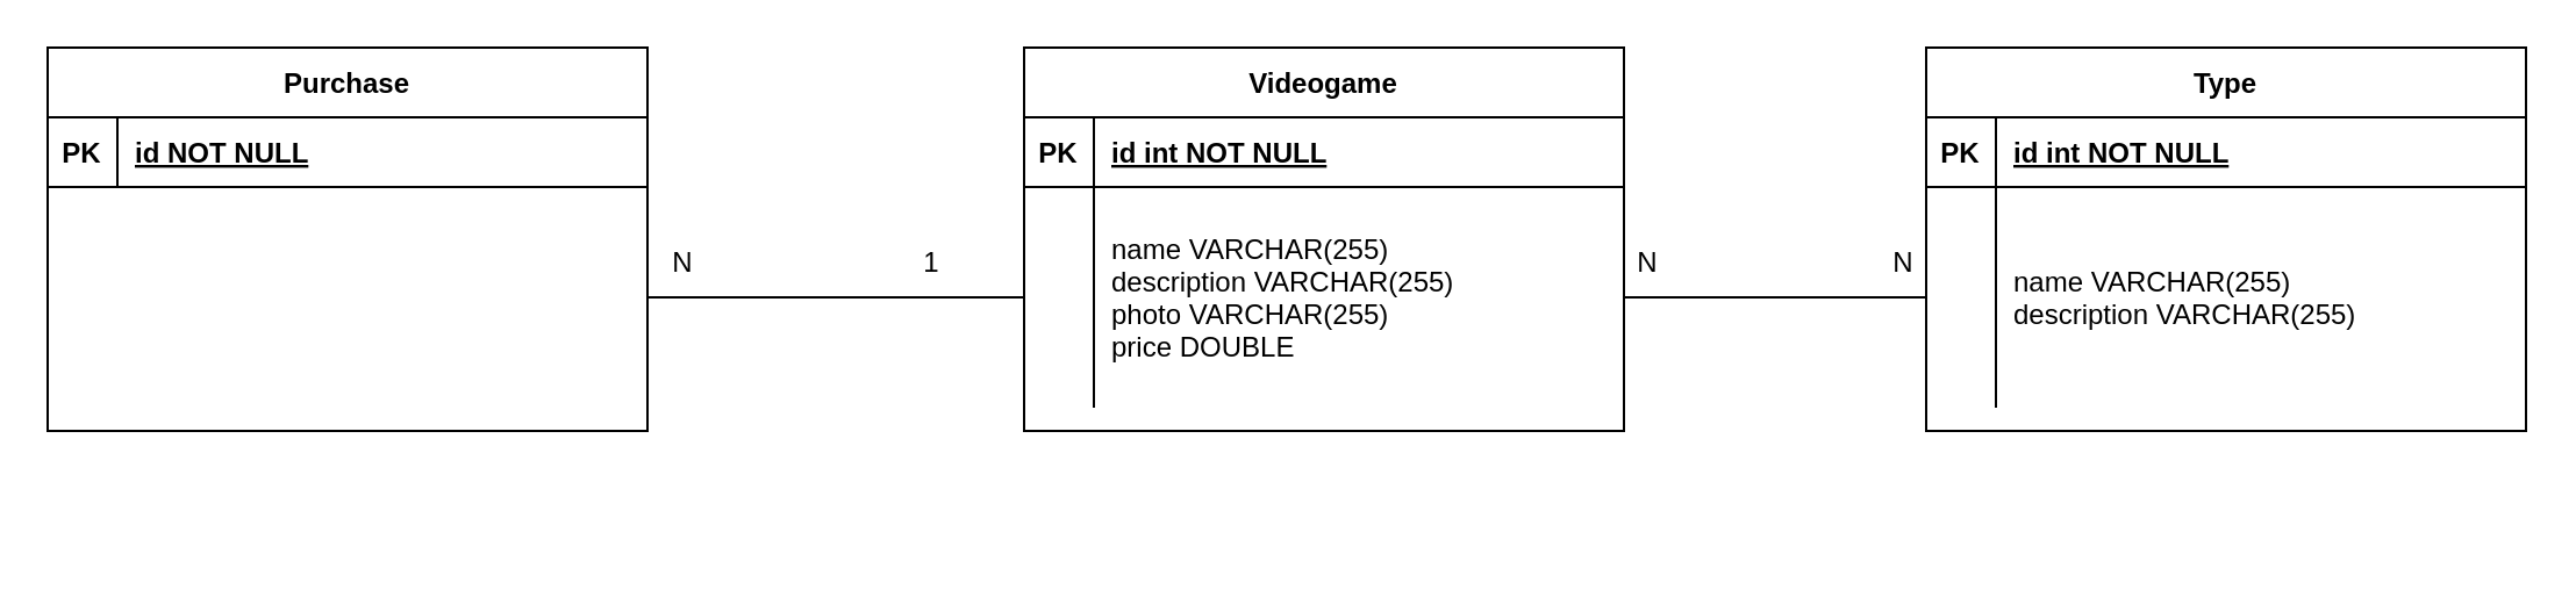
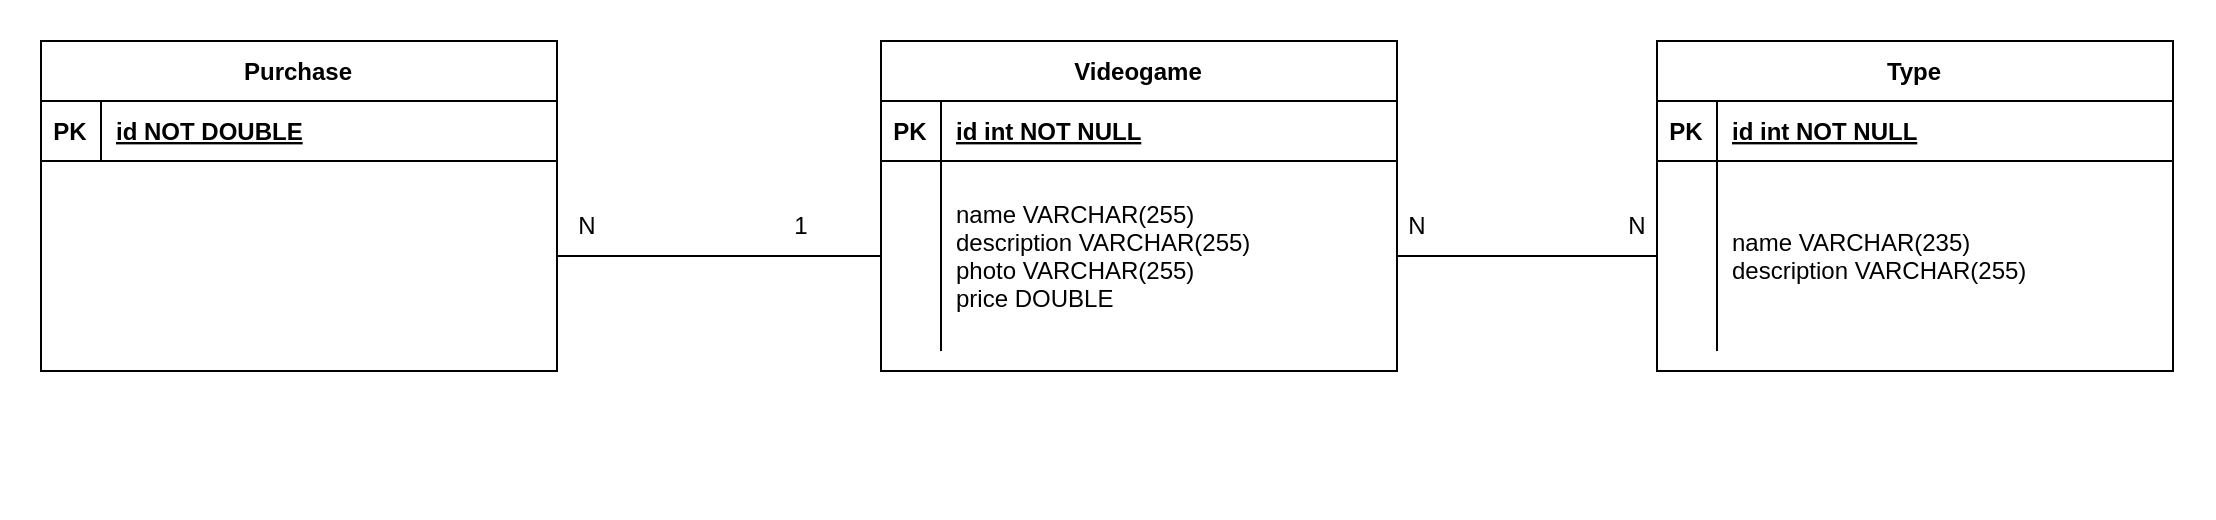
  <mxCell id="0" />
  <mxCell id="1" parent="0" />
  <mxCell id="2" value="Videogame" style="shape=table;startSize=30;container=1;collapsible=1;childLayout=tableLayout;fixedRows=1;rowLines=0;fontStyle=1;align=center;resizeLast=1;" parent="1" vertex="1"><mxGeometry x="440" y="20" width="258" height="165" as="geometry" /></mxCell>
  <mxCell id="3" value="" style="shape=partialRectangle;collapsible=0;dropTarget=0;pointerEvents=0;fillColor=none;points=[[0,0.5],[1,0.5]];portConstraint=eastwest;top=0;left=0;right=0;bottom=1;" parent="2" vertex="1"><mxGeometry y="30" width="258" height="30" as="geometry" /></mxCell>
  <mxCell id="4" value="PK" style="shape=partialRectangle;overflow=hidden;connectable=0;fillColor=none;top=0;left=0;bottom=0;right=0;fontStyle=1;" parent="3" vertex="1"><mxGeometry width="30" height="30" as="geometry"><mxRectangle width="30" height="30" as="alternateBounds" /></mxGeometry></mxCell>
  <mxCell id="5" value="id int NOT NULL " style="shape=partialRectangle;overflow=hidden;connectable=0;fillColor=none;top=0;left=0;bottom=0;right=0;align=left;spacingLeft=6;fontStyle=5;" parent="3" vertex="1"><mxGeometry x="30" width="228" height="30" as="geometry"><mxRectangle width="228" height="30" as="alternateBounds" /></mxGeometry></mxCell>
  <mxCell id="6" value="" style="shape=partialRectangle;collapsible=0;dropTarget=0;pointerEvents=0;fillColor=none;points=[[0,0.5],[1,0.5]];portConstraint=eastwest;top=0;left=0;right=0;bottom=0;" parent="2" vertex="1"><mxGeometry y="60" width="258" height="95" as="geometry" /></mxCell>
  <mxCell id="7" value="" style="shape=partialRectangle;overflow=hidden;connectable=0;fillColor=none;top=0;left=0;bottom=0;right=0;" parent="6" vertex="1"><mxGeometry width="30" height="95" as="geometry"><mxRectangle width="30" height="95" as="alternateBounds" /></mxGeometry></mxCell>
  <mxCell id="8" value="name VARCHAR(255)&#10;description VARCHAR(255)&#10;photo VARCHAR(255)&#10;price DOUBLE" style="shape=partialRectangle;overflow=hidden;connectable=0;fillColor=none;top=0;left=0;bottom=0;right=0;align=left;spacingLeft=6;" parent="6" vertex="1"><mxGeometry x="30" width="228" height="95" as="geometry"><mxRectangle width="228" height="95" as="alternateBounds" /></mxGeometry></mxCell>
  <mxCell id="9" value="Type" style="shape=table;startSize=30;container=1;collapsible=1;childLayout=tableLayout;fixedRows=1;rowLines=0;fontStyle=1;align=center;resizeLast=1;" parent="1" vertex="1"><mxGeometry x="828" y="20" width="258" height="165" as="geometry" /></mxCell>
  <mxCell id="10" value="" style="shape=partialRectangle;collapsible=0;dropTarget=0;pointerEvents=0;fillColor=none;points=[[0,0.5],[1,0.5]];portConstraint=eastwest;top=0;left=0;right=0;bottom=1;" parent="9" vertex="1"><mxGeometry y="30" width="258" height="30" as="geometry" /></mxCell>
  <mxCell id="11" value="PK" style="shape=partialRectangle;overflow=hidden;connectable=0;fillColor=none;top=0;left=0;bottom=0;right=0;fontStyle=1;" parent="10" vertex="1"><mxGeometry width="30" height="30" as="geometry"><mxRectangle width="30" height="30" as="alternateBounds" /></mxGeometry></mxCell>
  <mxCell id="12" value="id int NOT NULL " style="shape=partialRectangle;overflow=hidden;connectable=0;fillColor=none;top=0;left=0;bottom=0;right=0;align=left;spacingLeft=6;fontStyle=5;" parent="10" vertex="1"><mxGeometry x="30" width="228" height="30" as="geometry"><mxRectangle width="228" height="30" as="alternateBounds" /></mxGeometry></mxCell>
  <mxCell id="13" value="" style="shape=partialRectangle;collapsible=0;dropTarget=0;pointerEvents=0;fillColor=none;points=[[0,0.5],[1,0.5]];portConstraint=eastwest;top=0;left=0;right=0;bottom=0;" parent="9" vertex="1"><mxGeometry y="60" width="258" height="95" as="geometry" /></mxCell>
  <mxCell id="14" value="" style="shape=partialRectangle;overflow=hidden;connectable=0;fillColor=none;top=0;left=0;bottom=0;right=0;" parent="13" vertex="1"><mxGeometry width="30" height="95" as="geometry"><mxRectangle width="30" height="95" as="alternateBounds" /></mxGeometry></mxCell>
- <mxCell id="15" value="name VARCHAR(255)&#10;description VARCHAR(255)" style="shape=partialRectangle;overflow=hidden;connectable=0;fillColor=none;top=0;left=0;bottom=0;right=0;align=left;spacingLeft=6;" parent="13" vertex="1"><mxGeometry x="30" width="228" height="95" as="geometry"><mxRectangle width="228" height="95" as="alternateBounds" /></mxGeometry></mxCell>
+ <mxCell id="15" value="name VARCHAR(235)&#10;description VARCHAR(255)" style="shape=partialRectangle;overflow=hidden;connectable=0;fillColor=none;top=0;left=0;bottom=0;right=0;align=left;spacingLeft=6;" parent="13" vertex="1"><mxGeometry x="30" width="228" height="95" as="geometry"><mxRectangle width="228" height="95" as="alternateBounds" /></mxGeometry></mxCell>
  <mxCell id="16" value="" style="resizable=0;html=1;whiteSpace=wrap;align=right;verticalAlign=bottom;" parent="1" connectable="0" vertex="1"><mxGeometry x="330.212" y="237.5" as="geometry"><mxPoint x="-165" y="-13" as="offset" /></mxGeometry></mxCell>
  <mxCell id="17" value="" style="endArrow=none;html=1;rounded=0;exitX=1;exitY=0.5;exitDx=0;exitDy=0;entryX=0;entryY=0.5;entryDx=0;entryDy=0;" parent="1" source="6" target="13" edge="1"><mxGeometry relative="1" as="geometry"><mxPoint x="748" y="130" as="sourcePoint" /><mxPoint x="908" y="130" as="targetPoint" /></mxGeometry></mxCell>
  <mxCell id="18" value="N" style="text;html=1;align=center;verticalAlign=middle;resizable=0;points=[];autosize=1;strokeColor=none;fillColor=none;" parent="1" vertex="1"><mxGeometry x="693" y="98" width="30" height="30" as="geometry" /></mxCell>
  <mxCell id="19" value="N" style="text;html=1;align=center;verticalAlign=middle;resizable=0;points=[];autosize=1;strokeColor=none;fillColor=none;" parent="1" vertex="1"><mxGeometry x="803" y="98" width="30" height="30" as="geometry" /></mxCell>
  <mxCell id="20" value="Purchase" style="shape=table;startSize=30;container=1;collapsible=1;childLayout=tableLayout;fixedRows=1;rowLines=0;fontStyle=1;align=center;resizeLast=1;" parent="1" vertex="1"><mxGeometry x="20" y="20" width="258" height="165" as="geometry" /></mxCell>
  <mxCell id="21" value="" style="shape=partialRectangle;collapsible=0;dropTarget=0;pointerEvents=0;fillColor=none;points=[[0,0.5],[1,0.5]];portConstraint=eastwest;top=0;left=0;right=0;bottom=1;" parent="20" vertex="1"><mxGeometry y="30" width="258" height="30" as="geometry" /></mxCell>
  <mxCell id="22" value="PK" style="shape=partialRectangle;overflow=hidden;connectable=0;fillColor=none;top=0;left=0;bottom=0;right=0;fontStyle=1;" parent="21" vertex="1"><mxGeometry width="30" height="30" as="geometry"><mxRectangle width="30" height="30" as="alternateBounds" /></mxGeometry></mxCell>
- <mxCell id="23" value="id NOT NULL " style="shape=partialRectangle;overflow=hidden;connectable=0;fillColor=none;top=0;left=0;bottom=0;right=0;align=left;spacingLeft=6;fontStyle=5;" parent="21" vertex="1"><mxGeometry x="30" width="228" height="30" as="geometry"><mxRectangle width="228" height="30" as="alternateBounds" /></mxGeometry></mxCell>
+ <mxCell id="23" value="id NOT DOUBLE " style="shape=partialRectangle;overflow=hidden;connectable=0;fillColor=none;top=0;left=0;bottom=0;right=0;align=left;spacingLeft=6;fontStyle=5;" parent="21" vertex="1"><mxGeometry x="30" width="228" height="30" as="geometry"><mxRectangle width="228" height="30" as="alternateBounds" /></mxGeometry></mxCell>
  <mxCell id="24" value="" style="shape=partialRectangle;collapsible=0;dropTarget=0;pointerEvents=0;fillColor=none;points=[[0,0.5],[1,0.5]];portConstraint=eastwest;top=0;left=0;right=0;bottom=0;" parent="20" vertex="1"><mxGeometry y="60" width="258" height="95" as="geometry" /></mxCell>
  <mxCell id="25" value="" style="shape=partialRectangle;overflow=hidden;connectable=0;fillColor=none;top=0;left=0;bottom=0;right=0;" parent="24" vertex="1"><mxGeometry width="30" height="95" as="geometry"><mxRectangle width="30" height="95" as="alternateBounds" /></mxGeometry></mxCell>
  <mxCell id="26" value="" style="endArrow=none;html=1;rounded=0;exitX=1;exitY=0.5;exitDx=0;exitDy=0;entryX=0;entryY=0.5;entryDx=0;entryDy=0;" parent="1" source="24" target="6" edge="1"><mxGeometry relative="1" as="geometry"><mxPoint x="708" y="138" as="sourcePoint" /><mxPoint x="838" y="138" as="targetPoint" /></mxGeometry></mxCell>
  <mxCell id="27" value="N" style="text;html=1;align=center;verticalAlign=middle;resizable=0;points=[];autosize=1;strokeColor=none;fillColor=none;" parent="1" vertex="1"><mxGeometry x="278" y="98" width="30" height="30" as="geometry" /></mxCell>
  <mxCell id="28" value="1" style="text;html=1;align=center;verticalAlign=middle;resizable=0;points=[];autosize=1;strokeColor=none;fillColor=none;" parent="1" vertex="1"><mxGeometry x="385" y="98" width="30" height="30" as="geometry" /></mxCell>
